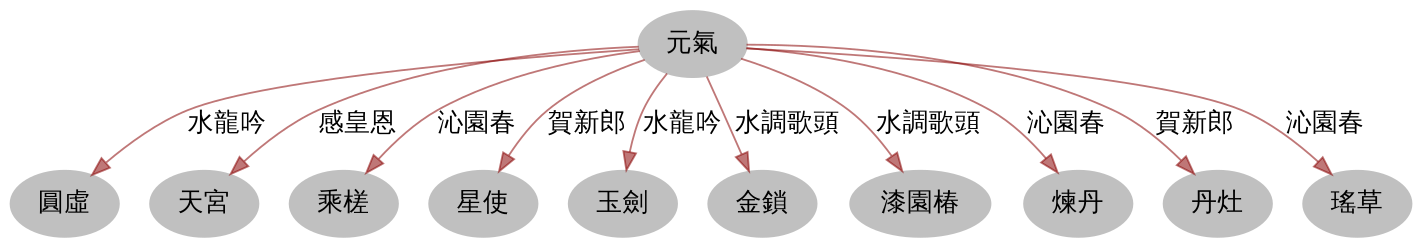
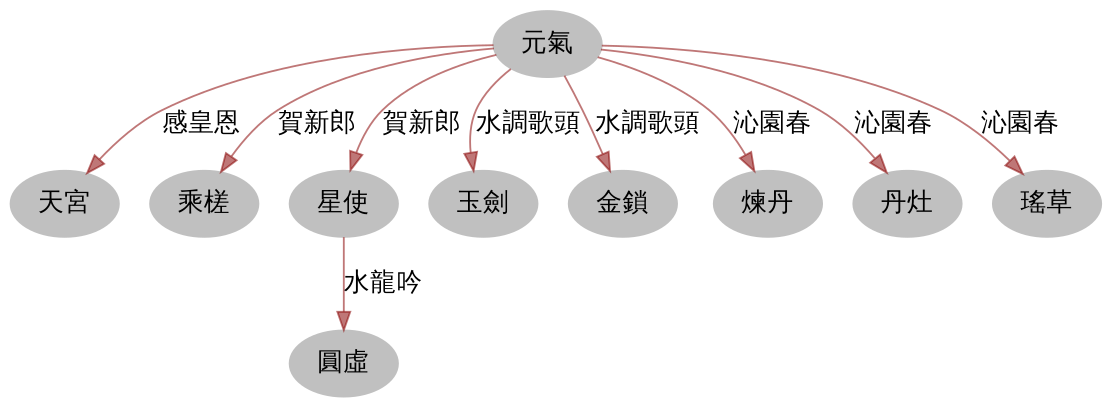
  digraph {
    fontname="Comic Neue"
    node [color=grey fontname="Comic Neue" style=filled]
    edge [color="#88000088" fontname="Comic Neue"]
    "元氣"
    "圓虛"
    "天宮"
    "乘槎"
    "星使"
    "玉劍"
    "金鎖"
-   "漆園椿"
    "煉丹"
    "丹灶"
    "瑤草"
-   "元氣" -> "圓虛" [label="水龍吟"]
+   "星使" -> "圓虛" [label="水龍吟"]
    "元氣" -> "天宮" [label="感皇恩"]
-   "元氣" -> "乘槎" [label="沁園春"]
+   "元氣" -> "乘槎" [label="賀新郎"]
    "元氣" -> "星使" [label="賀新郎"]
-   "元氣" -> "玉劍" [label="水龍吟"]
+   "元氣" -> "玉劍" [label="水調歌頭"]
    "元氣" -> "金鎖" [label="水調歌頭"]
-   "元氣" -> "漆園椿" [label="水調歌頭"]
    "元氣" -> "煉丹" [label="沁園春"]
-   "元氣" -> "丹灶" [label="賀新郎"]
+   "元氣" -> "丹灶" [label="沁園春"]
    "元氣" -> "瑤草" [label="沁園春"]
  }
